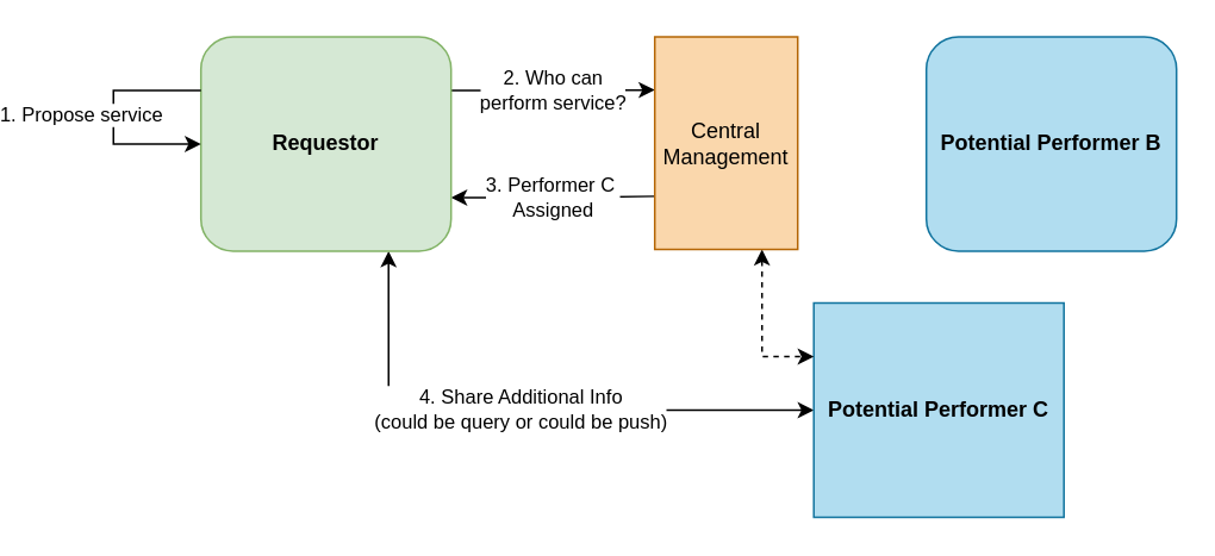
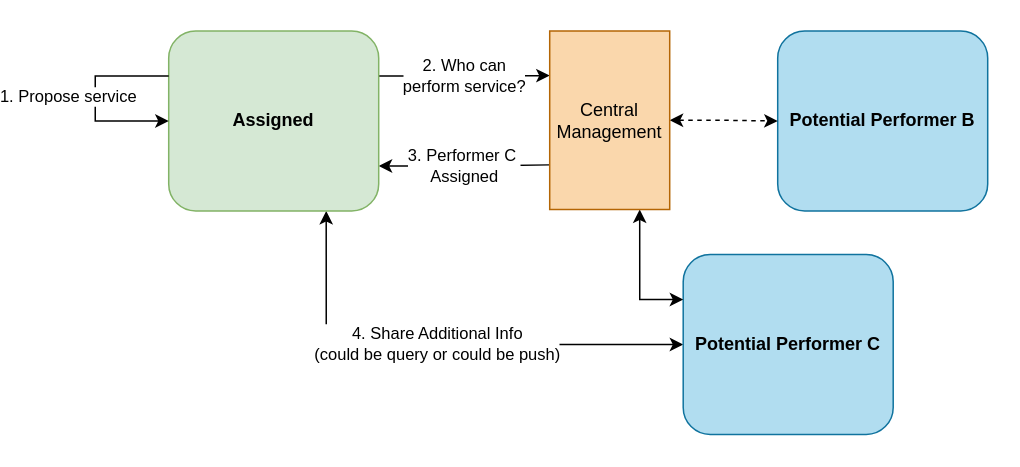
  <mxCell id="0" />
  <mxCell id="1" parent="0" />
  <mxCell id="2" value="2. Who can &lt;br&gt;perform service?" style="edgeStyle=orthogonalEdgeStyle;rounded=0;orthogonalLoop=1;jettySize=auto;html=1;exitX=1;exitY=0.25;exitDx=0;exitDy=0;entryX=0;entryY=0.25;entryDx=0;entryDy=0;" edge="1" parent="1" source="5" target="11"><mxGeometry relative="1" as="geometry" /></mxCell>
  <mxCell id="3" value="3. Performer C&amp;nbsp;&lt;br&gt;Assigned" style="edgeStyle=orthogonalEdgeStyle;rounded=0;orthogonalLoop=1;jettySize=auto;html=1;exitX=1;exitY=0.75;exitDx=0;exitDy=0;entryX=0;entryY=0.75;entryDx=0;entryDy=0;endArrow=none;endFill=0;startArrow=classic;startFill=1;" edge="1" parent="1" source="5" target="11"><mxGeometry relative="1" as="geometry" /></mxCell>
  <mxCell id="4" value="4. Share Additional Info&lt;br&gt;(could be query or could be push)" style="edgeStyle=orthogonalEdgeStyle;rounded=0;orthogonalLoop=1;jettySize=auto;html=1;exitX=0.75;exitY=1;exitDx=0;exitDy=0;entryX=0;entryY=0.5;entryDx=0;entryDy=0;startArrow=classic;startFill=1;" edge="1" parent="1" source="5" target="6"><mxGeometry relative="1" as="geometry" /></mxCell>
- <mxCell id="5" value="&lt;b&gt;Requestor&lt;/b&gt;" style="rounded=1;whiteSpace=wrap;html=1;fillColor=#d5e8d4;strokeColor=#82b366;" vertex="1" parent="1"><mxGeometry x="69.97" y="20" width="140" height="120" as="geometry" /></mxCell>
- <mxCell id="6" value="&lt;b&gt;Potential Performer C&lt;/b&gt;" style="whiteSpace=wrap;html=1;fillColor=#b1ddf0;strokeColor=#10739e;rounded=0;" vertex="1" parent="1"><mxGeometry x="412.97" y="169" width="140" height="120" as="geometry" /></mxCell>
+ <mxCell id="5" value="&lt;b&gt;Assigned&lt;/b&gt;" style="rounded=1;whiteSpace=wrap;html=1;fillColor=#d5e8d4;strokeColor=#82b366;" vertex="1" parent="1"><mxGeometry x="69.97" y="20" width="140" height="120" as="geometry" /></mxCell>
+ <mxCell id="6" value="&lt;b&gt;Potential Performer C&lt;/b&gt;" style="rounded=1;whiteSpace=wrap;html=1;fillColor=#b1ddf0;strokeColor=#10739e;" vertex="1" parent="1"><mxGeometry x="412.97" y="169" width="140" height="120" as="geometry" /></mxCell>
  <mxCell id="7" value="&lt;b&gt;Potential Performer B&lt;/b&gt;" style="rounded=1;whiteSpace=wrap;html=1;fillColor=#b1ddf0;strokeColor=#10739e;" vertex="1" parent="1"><mxGeometry x="475.97" y="20" width="140" height="120" as="geometry" /></mxCell>
  <mxCell id="8" value="1. Propose service" style="edgeStyle=orthogonalEdgeStyle;rounded=0;orthogonalLoop=1;jettySize=auto;html=1;exitX=0;exitY=0.25;exitDx=0;exitDy=0;entryX=0;entryY=0.5;entryDx=0;entryDy=0;" edge="1" parent="1" source="5" target="5"><mxGeometry x="-0.016" y="-18" relative="1" as="geometry"><Array as="points"><mxPoint x="20.97" y="50" /><mxPoint x="20.97" y="80" /></Array><mxPoint as="offset" /></mxGeometry></mxCell>
- <mxCell id="9" style="edgeStyle=orthogonalEdgeStyle;rounded=0;orthogonalLoop=1;jettySize=auto;html=1;exitX=0.75;exitY=1;exitDx=0;exitDy=0;entryX=0;entryY=0.25;entryDx=0;entryDy=0;startArrow=classic;startFill=1;dashed=1;" edge="1" parent="1" source="11" target="6"><mxGeometry relative="1" as="geometry" /></mxCell>
+ <mxCell id="9" style="edgeStyle=orthogonalEdgeStyle;rounded=0;orthogonalLoop=1;jettySize=auto;html=1;exitX=0.75;exitY=1;exitDx=0;exitDy=0;entryX=0;entryY=0.25;entryDx=0;entryDy=0;startArrow=classic;startFill=1;dashed=0;" edge="1" parent="1" source="11" target="6"><mxGeometry relative="1" as="geometry" /></mxCell>
+ <mxCell id="10" style="edgeStyle=orthogonalEdgeStyle;rounded=0;orthogonalLoop=1;jettySize=auto;html=1;exitX=1;exitY=0.5;exitDx=0;exitDy=0;startArrow=classic;startFill=1;dashed=1;" edge="1" parent="1" source="11" target="7"><mxGeometry relative="1" as="geometry" /></mxCell>
  <mxCell id="11" value="Central Management" style="rounded=0;whiteSpace=wrap;html=1;fillColor=#fad7ac;strokeColor=#b46504;" vertex="1" parent="1"><mxGeometry x="323.97" y="20" width="80" height="119" as="geometry" /></mxCell>
